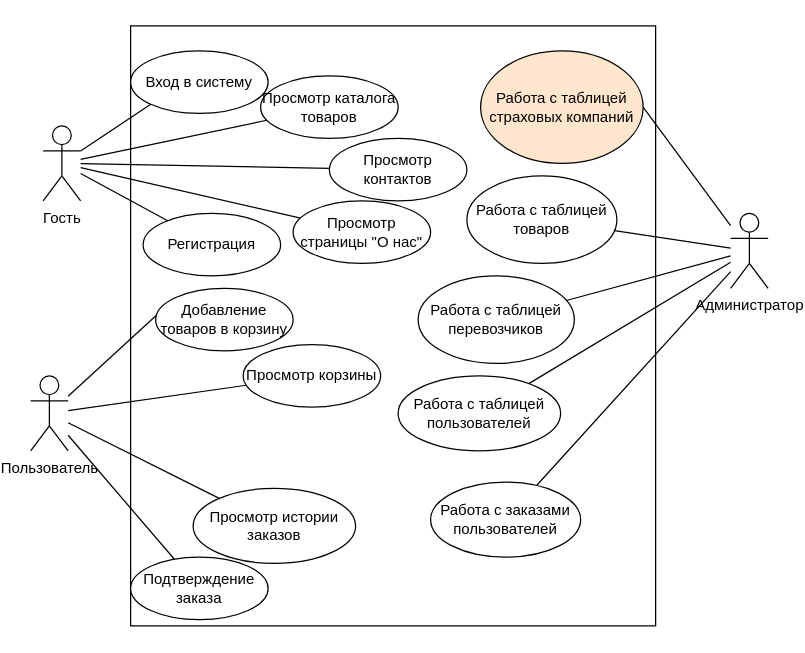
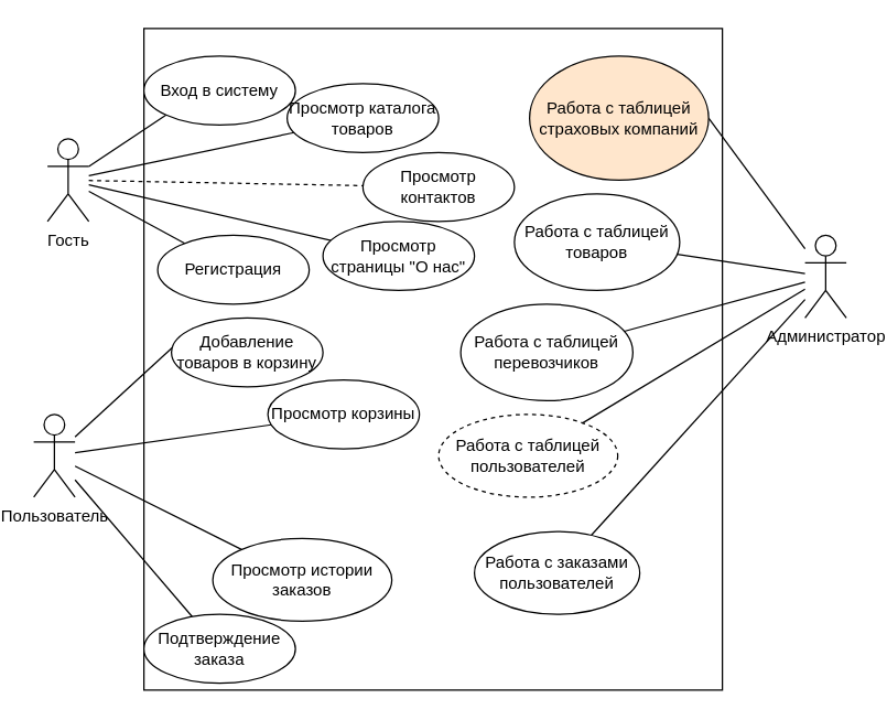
  <mxCell id="0" />
  <mxCell id="1" parent="0" />
  <mxCell id="2" value="" style="rounded=0;whiteSpace=wrap;html=1;" vertex="1" parent="1"><mxGeometry x="100" y="20" width="420" height="480" as="geometry" /></mxCell>
  <mxCell id="3" style="rounded=0;orthogonalLoop=1;jettySize=auto;html=1;entryX=0;entryY=1;entryDx=0;entryDy=0;endArrow=none;endFill=0;" edge="1" parent="1" source="8" target="20"><mxGeometry relative="1" as="geometry" /></mxCell>
  <mxCell id="4" style="edgeStyle=none;rounded=0;orthogonalLoop=1;jettySize=auto;html=1;endArrow=none;endFill=0;" edge="1" parent="1" source="8" target="22"><mxGeometry relative="1" as="geometry" /></mxCell>
- <mxCell id="5" style="edgeStyle=none;rounded=0;orthogonalLoop=1;jettySize=auto;html=1;endArrow=none;endFill=0;" edge="1" parent="1" source="8" target="23"><mxGeometry relative="1" as="geometry" /></mxCell>
+ <mxCell id="5" style="edgeStyle=none;rounded=0;orthogonalLoop=1;jettySize=auto;html=1;endArrow=none;endFill=0;dashed=1;" edge="1" parent="1" source="8" target="23"><mxGeometry relative="1" as="geometry" /></mxCell>
  <mxCell id="6" style="edgeStyle=none;rounded=0;orthogonalLoop=1;jettySize=auto;html=1;endArrow=none;endFill=0;" edge="1" parent="1" source="8" target="24"><mxGeometry relative="1" as="geometry" /></mxCell>
  <mxCell id="7" style="edgeStyle=none;rounded=0;orthogonalLoop=1;jettySize=auto;html=1;endArrow=none;endFill=0;" edge="1" parent="1" source="8" target="21"><mxGeometry relative="1" as="geometry" /></mxCell>
  <mxCell id="8" value="Гость" style="shape=umlActor;verticalLabelPosition=bottom;verticalAlign=top;html=1;outlineConnect=0;" vertex="1" parent="1"><mxGeometry x="30" y="100" width="30" height="60" as="geometry" /></mxCell>
  <mxCell id="9" style="edgeStyle=none;rounded=0;orthogonalLoop=1;jettySize=auto;html=1;entryX=0;entryY=0;entryDx=0;entryDy=0;endArrow=none;endFill=0;" edge="1" parent="1" source="13" target="25"><mxGeometry relative="1" as="geometry" /></mxCell>
  <mxCell id="10" style="edgeStyle=none;rounded=0;orthogonalLoop=1;jettySize=auto;html=1;endArrow=none;endFill=0;" edge="1" parent="1" source="13" target="26"><mxGeometry relative="1" as="geometry" /></mxCell>
  <mxCell id="11" style="edgeStyle=none;rounded=0;orthogonalLoop=1;jettySize=auto;html=1;endArrow=none;endFill=0;" edge="1" parent="1" source="13" target="27"><mxGeometry relative="1" as="geometry" /></mxCell>
  <mxCell id="12" style="edgeStyle=none;rounded=0;orthogonalLoop=1;jettySize=auto;html=1;endArrow=none;endFill=0;" edge="1" parent="1" source="13" target="28"><mxGeometry relative="1" as="geometry" /></mxCell>
  <mxCell id="13" value="Пользователь" style="shape=umlActor;verticalLabelPosition=bottom;verticalAlign=top;html=1;outlineConnect=0;" vertex="1" parent="1"><mxGeometry x="20" y="300" width="30" height="60" as="geometry" /></mxCell>
  <mxCell id="14" style="edgeStyle=none;rounded=0;orthogonalLoop=1;jettySize=auto;html=1;entryX=1;entryY=0.5;entryDx=0;entryDy=0;endArrow=none;endFill=0;" edge="1" parent="1" source="19" target="30"><mxGeometry relative="1" as="geometry" /></mxCell>
  <mxCell id="15" style="edgeStyle=none;rounded=0;orthogonalLoop=1;jettySize=auto;html=1;endArrow=none;endFill=0;" edge="1" parent="1" source="19" target="29"><mxGeometry relative="1" as="geometry" /></mxCell>
  <mxCell id="16" style="edgeStyle=none;rounded=0;orthogonalLoop=1;jettySize=auto;html=1;endArrow=none;endFill=0;" edge="1" parent="1" source="19" target="31"><mxGeometry relative="1" as="geometry" /></mxCell>
  <mxCell id="17" style="edgeStyle=none;rounded=0;orthogonalLoop=1;jettySize=auto;html=1;endArrow=none;endFill=0;" edge="1" parent="1" source="19" target="32"><mxGeometry relative="1" as="geometry" /></mxCell>
  <mxCell id="18" style="edgeStyle=none;rounded=0;orthogonalLoop=1;jettySize=auto;html=1;endArrow=none;endFill=0;" edge="1" parent="1" source="19" target="33"><mxGeometry relative="1" as="geometry" /></mxCell>
  <mxCell id="19" value="Администратор" style="shape=umlActor;verticalLabelPosition=bottom;verticalAlign=top;html=1;outlineConnect=0;" vertex="1" parent="1"><mxGeometry x="580" y="170" width="30" height="60" as="geometry" /></mxCell>
  <mxCell id="20" value="Вход в систему" style="ellipse;whiteSpace=wrap;html=1;" vertex="1" parent="1"><mxGeometry x="100" y="40" width="110" height="50" as="geometry" /></mxCell>
  <mxCell id="21" value="Регистрация" style="ellipse;whiteSpace=wrap;html=1;" vertex="1" parent="1"><mxGeometry x="110" y="170" width="110" height="50" as="geometry" /></mxCell>
  <mxCell id="22" value="Просмотр каталога товаров" style="ellipse;whiteSpace=wrap;html=1;" vertex="1" parent="1"><mxGeometry x="204" y="60" width="110" height="50" as="geometry" /></mxCell>
  <mxCell id="23" value="Просмотр контактов" style="ellipse;whiteSpace=wrap;html=1;" vertex="1" parent="1"><mxGeometry x="259" y="110" width="110" height="50" as="geometry" /></mxCell>
  <mxCell id="24" value="Просмотр страницы &quot;О нас&quot;" style="ellipse;whiteSpace=wrap;html=1;" vertex="1" parent="1"><mxGeometry x="230" y="160" width="110" height="50" as="geometry" /></mxCell>
  <mxCell id="25" value="Добавление товаров в корзину" style="ellipse;whiteSpace=wrap;html=1;" vertex="1" parent="1"><mxGeometry x="120" y="230" width="110" height="50" as="geometry" /></mxCell>
  <mxCell id="26" value="Просмотр корзины" style="ellipse;whiteSpace=wrap;html=1;" vertex="1" parent="1"><mxGeometry x="190" y="275" width="110" height="50" as="geometry" /></mxCell>
  <mxCell id="27" value="Просмотр истории заказов" style="ellipse;whiteSpace=wrap;html=1;" vertex="1" parent="1"><mxGeometry x="150" y="390" width="130" height="60" as="geometry" /></mxCell>
  <mxCell id="28" value="Подтверждение заказа" style="ellipse;whiteSpace=wrap;html=1;" vertex="1" parent="1"><mxGeometry x="100" y="445" width="110" height="50" as="geometry" /></mxCell>
  <mxCell id="29" value="Работа с таблицей товаров" style="ellipse;whiteSpace=wrap;html=1;" vertex="1" parent="1"><mxGeometry x="369" y="140" width="120" height="70" as="geometry" /></mxCell>
  <mxCell id="30" value="Работа с таблицей страховых компаний" style="ellipse;whiteSpace=wrap;html=1;fillColor=#ffe6cc;" vertex="1" parent="1"><mxGeometry x="380" y="40" width="130" height="90" as="geometry" /></mxCell>
  <mxCell id="31" value="Работа с таблицей перевозчиков" style="ellipse;whiteSpace=wrap;html=1;" vertex="1" parent="1"><mxGeometry x="330" y="220" width="125" height="70" as="geometry" /></mxCell>
- <mxCell id="32" value="Работа с таблицей пользователей" style="ellipse;whiteSpace=wrap;html=1;" vertex="1" parent="1"><mxGeometry x="314" y="300" width="130" height="60" as="geometry" /></mxCell>
+ <mxCell id="32" value="Работа с таблицей пользователей" style="ellipse;whiteSpace=wrap;html=1;dashed=1;" vertex="1" parent="1"><mxGeometry x="314" y="300" width="130" height="60" as="geometry" /></mxCell>
  <mxCell id="33" value="Работа с заказами пользователей" style="ellipse;whiteSpace=wrap;html=1;" vertex="1" parent="1"><mxGeometry x="340" y="385" width="120" height="60" as="geometry" /></mxCell>
